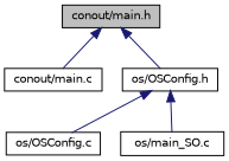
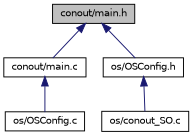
  digraph {
    node [color=black fillcolor=white fontname=Helvetica fontsize=10 shape=record style=filled]
    edge [color=midnightblue dir=back fontname=Helvetica fontsize=10 labelfontname=Helvetica labelfontsize=10 style=solid]
    n1 [fillcolor=grey75 fontcolor=black height=0.2 label="conout/main.h" width=0.4]
    n2 [height=0.2 label="conout/main.c" width=0.4]
    n3 [height=0.2 label="os/OSConfig.h" width=0.4]
-   n4 [height=0.2 label="os/main_SO.c" width=0.4]
+   n4 [height=0.2 label="os/conout_SO.c" width=0.4]
    n5 [height=0.2 label="os/OSConfig.c" width=0.4]
    n1 -> n2
    n1 -> n3
    n3 -> n4
-   n3 -> n5
+   n2 -> n5
  }
